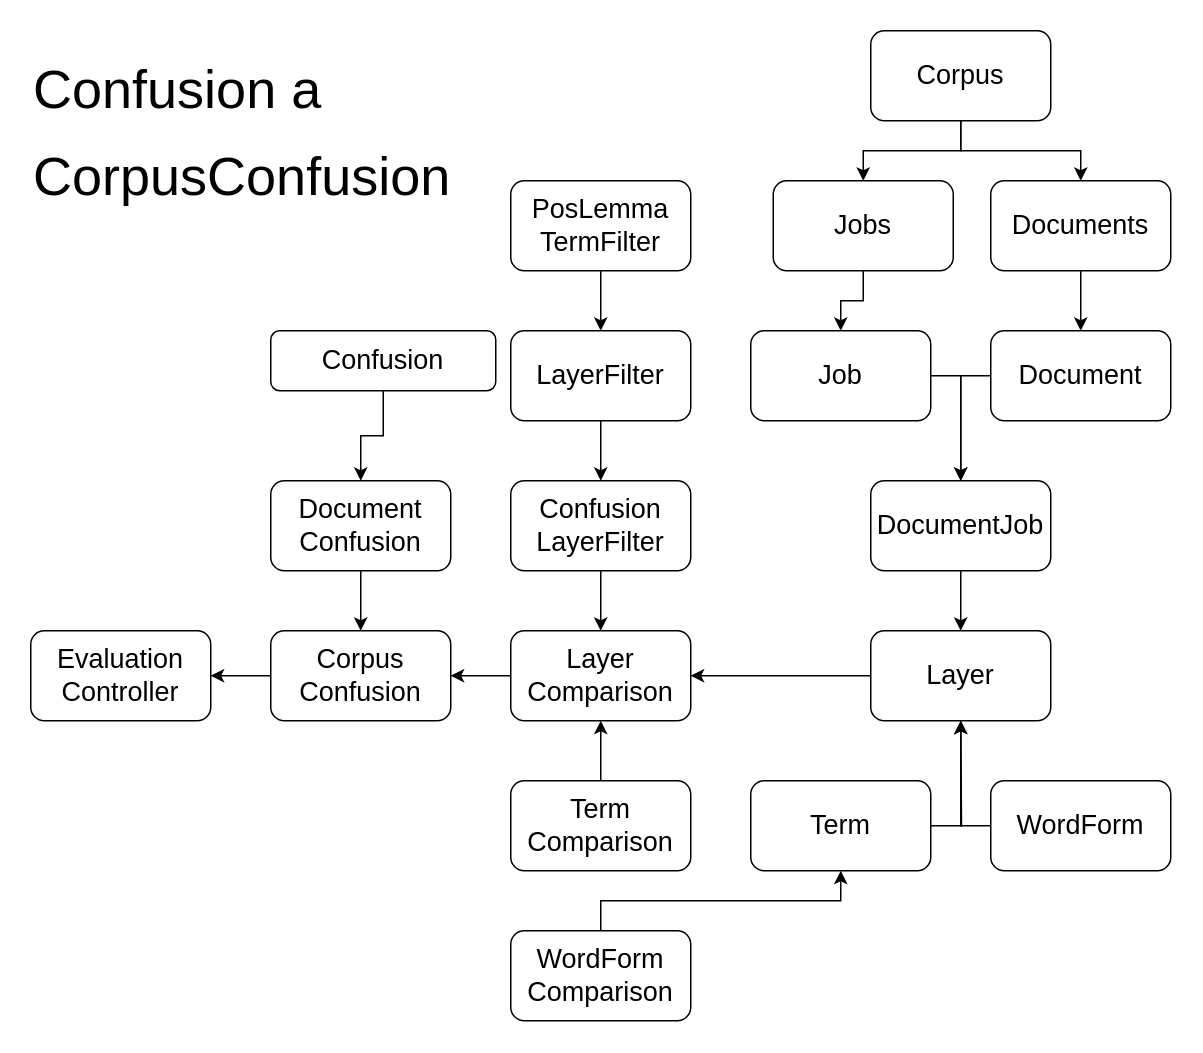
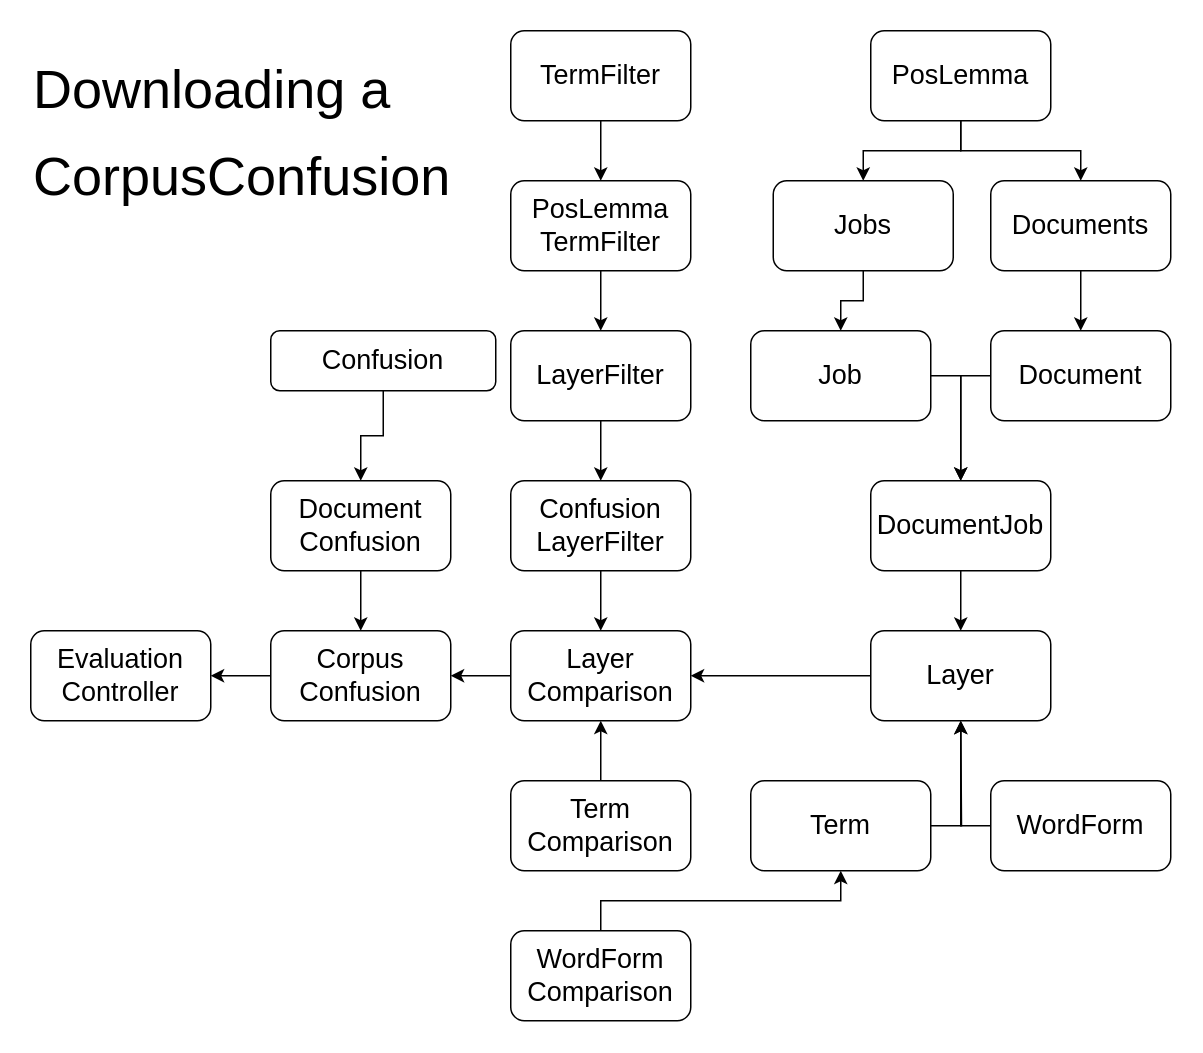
  <mxCell id="0" />
  <mxCell id="1" parent="0" />
  <mxCell id="2" style="edgeStyle=orthogonalEdgeStyle;rounded=0;orthogonalLoop=1;jettySize=auto;html=1;exitX=0;exitY=0.5;exitDx=0;exitDy=0;fontSize=18;" edge="1" parent="1" source="3"><mxGeometry relative="1" as="geometry"><mxPoint x="640" y="320" as="targetPoint" /></mxGeometry></mxCell>
  <mxCell id="3" value="&lt;div style=&quot;font-size: 18px;&quot;&gt;Document&lt;/div&gt;" style="rounded=1;whiteSpace=wrap;html=1;fontSize=18;" parent="1" vertex="1"><mxGeometry x="660" y="220" width="120" height="60" as="geometry" /></mxCell>
  <mxCell id="4" style="edgeStyle=orthogonalEdgeStyle;rounded=0;orthogonalLoop=1;jettySize=auto;html=1;exitX=0.5;exitY=1;exitDx=0;exitDy=0;entryX=0.5;entryY=0;entryDx=0;entryDy=0;fontSize=18;" parent="1" source="6" target="8" edge="1"><mxGeometry relative="1" as="geometry" /></mxCell>
  <mxCell id="5" style="edgeStyle=orthogonalEdgeStyle;rounded=0;orthogonalLoop=1;jettySize=auto;html=1;exitX=0.5;exitY=1;exitDx=0;exitDy=0;entryX=0.5;entryY=0;entryDx=0;entryDy=0;fontSize=18;" parent="1" source="6" target="10" edge="1"><mxGeometry relative="1" as="geometry" /></mxCell>
- <mxCell id="6" value="&lt;div style=&quot;font-size: 18px;&quot;&gt;Corpus&lt;/div&gt;" style="rounded=1;whiteSpace=wrap;html=1;fontSize=18;" parent="1" vertex="1"><mxGeometry x="580" y="20" width="120" height="60" as="geometry" /></mxCell>
+ <mxCell id="6" value="&lt;div style=&quot;font-size: 18px;&quot;&gt;PosLemma&lt;/div&gt;" style="rounded=1;whiteSpace=wrap;html=1;fontSize=18;" parent="1" vertex="1"><mxGeometry x="580" y="20" width="120" height="60" as="geometry" /></mxCell>
  <mxCell id="7" style="edgeStyle=orthogonalEdgeStyle;rounded=0;orthogonalLoop=1;jettySize=auto;html=1;exitX=0.5;exitY=1;exitDx=0;exitDy=0;entryX=0.5;entryY=0;entryDx=0;entryDy=0;fontSize=18;" parent="1" source="8" target="3" edge="1"><mxGeometry relative="1" as="geometry" /></mxCell>
  <mxCell id="8" value="Documents" style="rounded=1;whiteSpace=wrap;html=1;fontSize=18;" parent="1" vertex="1"><mxGeometry x="660" y="120" width="120" height="60" as="geometry" /></mxCell>
  <mxCell id="9" style="edgeStyle=orthogonalEdgeStyle;rounded=0;orthogonalLoop=1;jettySize=auto;html=1;exitX=0.5;exitY=1;exitDx=0;exitDy=0;entryX=0.5;entryY=0;entryDx=0;entryDy=0;fontSize=18;" parent="1" source="10" target="16" edge="1"><mxGeometry relative="1" as="geometry" /></mxCell>
  <mxCell id="10" value="Jobs" style="rounded=1;whiteSpace=wrap;html=1;fontSize=18;" parent="1" vertex="1"><mxGeometry x="515" y="120" width="120" height="60" as="geometry" /></mxCell>
  <mxCell id="11" style="edgeStyle=orthogonalEdgeStyle;rounded=0;orthogonalLoop=1;jettySize=auto;html=1;exitX=0.5;exitY=1;exitDx=0;exitDy=0;entryX=0.5;entryY=0;entryDx=0;entryDy=0;fontSize=18;" edge="1" parent="1" source="12" target="14"><mxGeometry relative="1" as="geometry" /></mxCell>
  <mxCell id="12" value="DocumentJob" style="rounded=1;whiteSpace=wrap;html=1;fontSize=18;" parent="1" vertex="1"><mxGeometry x="580" y="320" width="120" height="60" as="geometry" /></mxCell>
  <mxCell id="13" style="edgeStyle=orthogonalEdgeStyle;rounded=0;orthogonalLoop=1;jettySize=auto;html=1;exitX=0;exitY=0.5;exitDx=0;exitDy=0;fontSize=18;" edge="1" parent="1" source="14" target="29"><mxGeometry relative="1" as="geometry" /></mxCell>
  <mxCell id="14" value="Layer" style="rounded=1;whiteSpace=wrap;html=1;fontSize=18;" parent="1" vertex="1"><mxGeometry x="580" y="420" width="120" height="60" as="geometry" /></mxCell>
  <mxCell id="15" style="edgeStyle=orthogonalEdgeStyle;rounded=0;orthogonalLoop=1;jettySize=auto;html=1;exitX=1;exitY=0.5;exitDx=0;exitDy=0;entryX=0.5;entryY=0;entryDx=0;entryDy=0;fontSize=18;" edge="1" parent="1" source="16" target="12"><mxGeometry relative="1" as="geometry" /></mxCell>
  <mxCell id="16" value="Job" style="rounded=1;whiteSpace=wrap;html=1;fontSize=18;" parent="1" vertex="1"><mxGeometry x="500" y="220" width="120" height="60" as="geometry" /></mxCell>
  <mxCell id="17" style="edgeStyle=orthogonalEdgeStyle;rounded=0;orthogonalLoop=1;jettySize=auto;html=1;exitX=1;exitY=0.5;exitDx=0;exitDy=0;fontSize=18;" edge="1" parent="1" source="18"><mxGeometry relative="1" as="geometry"><mxPoint x="640" y="480" as="targetPoint" /></mxGeometry></mxCell>
  <mxCell id="18" value="Term" style="rounded=1;whiteSpace=wrap;html=1;fontSize=18;" vertex="1" parent="1"><mxGeometry x="500" y="520" width="120" height="60" as="geometry" /></mxCell>
  <mxCell id="19" style="edgeStyle=orthogonalEdgeStyle;rounded=0;orthogonalLoop=1;jettySize=auto;html=1;exitX=0;exitY=0.5;exitDx=0;exitDy=0;entryX=0.5;entryY=1;entryDx=0;entryDy=0;fontSize=18;" edge="1" parent="1" source="20" target="14"><mxGeometry relative="1" as="geometry" /></mxCell>
  <mxCell id="20" value="&lt;div style=&quot;font-size: 18px;&quot;&gt;WordForm&lt;/div&gt;" style="rounded=1;whiteSpace=wrap;html=1;fontSize=18;" vertex="1" parent="1"><mxGeometry x="660" y="520" width="120" height="60" as="geometry" /></mxCell>
  <mxCell id="21" value="&lt;div style=&quot;font-size: 18px;&quot;&gt;Evaluation&lt;/div&gt;&lt;div style=&quot;font-size: 18px;&quot;&gt;Controller&lt;/div&gt;" style="rounded=1;whiteSpace=wrap;html=1;fontSize=18;" vertex="1" parent="1"><mxGeometry x="20" y="420" width="120" height="60" as="geometry" /></mxCell>
  <mxCell id="22" style="edgeStyle=orthogonalEdgeStyle;rounded=0;orthogonalLoop=1;jettySize=auto;html=1;exitX=0;exitY=0.5;exitDx=0;exitDy=0;entryX=1;entryY=0.5;entryDx=0;entryDy=0;fontSize=18;" edge="1" parent="1" source="23" target="21"><mxGeometry relative="1" as="geometry" /></mxCell>
  <mxCell id="23" value="&lt;div style=&quot;font-size: 18px;&quot;&gt;Corpus&lt;/div&gt;&lt;div style=&quot;font-size: 18px;&quot;&gt;Confusion&lt;/div&gt;" style="rounded=1;whiteSpace=wrap;html=1;fontSize=18;" vertex="1" parent="1"><mxGeometry x="180" y="420" width="120" height="60" as="geometry" /></mxCell>
  <mxCell id="24" style="edgeStyle=orthogonalEdgeStyle;rounded=0;orthogonalLoop=1;jettySize=auto;html=1;exitX=0.5;exitY=1;exitDx=0;exitDy=0;entryX=0.5;entryY=0;entryDx=0;entryDy=0;fontSize=18;" edge="1" parent="1" source="25" target="23"><mxGeometry relative="1" as="geometry" /></mxCell>
  <mxCell id="25" value="&lt;div style=&quot;font-size: 18px;&quot;&gt;Document&lt;/div&gt;&lt;div style=&quot;font-size: 18px;&quot;&gt;Confusion&lt;/div&gt;" style="rounded=1;whiteSpace=wrap;html=1;fontSize=18;" vertex="1" parent="1"><mxGeometry x="180" y="320" width="120" height="60" as="geometry" /></mxCell>
  <mxCell id="26" style="edgeStyle=orthogonalEdgeStyle;rounded=0;orthogonalLoop=1;jettySize=auto;html=1;exitX=0.5;exitY=1;exitDx=0;exitDy=0;entryX=0.5;entryY=0;entryDx=0;entryDy=0;fontSize=18;" edge="1" parent="1" source="27" target="25"><mxGeometry relative="1" as="geometry" /></mxCell>
  <mxCell id="27" value="&lt;div style=&quot;font-size: 18px;&quot;&gt;Confusion&lt;/div&gt;" style="rounded=1;whiteSpace=wrap;html=1;fontSize=18;" vertex="1" parent="1"><mxGeometry x="180" y="220" width="150" height="40" as="geometry" /></mxCell>
  <mxCell id="28" style="edgeStyle=orthogonalEdgeStyle;rounded=0;orthogonalLoop=1;jettySize=auto;html=1;exitX=0;exitY=0.5;exitDx=0;exitDy=0;entryX=1;entryY=0.5;entryDx=0;entryDy=0;fontSize=18;" edge="1" parent="1" source="29" target="23"><mxGeometry relative="1" as="geometry" /></mxCell>
  <mxCell id="29" value="&lt;div style=&quot;font-size: 18px;&quot;&gt;Layer&lt;/div&gt;&lt;div style=&quot;font-size: 18px;&quot;&gt;Comparison&lt;br style=&quot;font-size: 18px;&quot;&gt;&lt;/div&gt;" style="rounded=1;whiteSpace=wrap;html=1;fontSize=18;" vertex="1" parent="1"><mxGeometry x="340" y="420" width="120" height="60" as="geometry" /></mxCell>
  <mxCell id="30" style="edgeStyle=orthogonalEdgeStyle;rounded=0;orthogonalLoop=1;jettySize=auto;html=1;exitX=0.5;exitY=1;exitDx=0;exitDy=0;entryX=0.5;entryY=0;entryDx=0;entryDy=0;fontSize=18;" edge="1" parent="1" source="31" target="29"><mxGeometry relative="1" as="geometry" /></mxCell>
  <mxCell id="31" value="&lt;div style=&quot;font-size: 18px;&quot;&gt;Confusion&lt;/div&gt;&lt;div style=&quot;font-size: 18px;&quot;&gt;LayerFilter&lt;br style=&quot;font-size: 18px;&quot;&gt;&lt;/div&gt;" style="rounded=1;whiteSpace=wrap;html=1;fontSize=18;" vertex="1" parent="1"><mxGeometry x="340" y="320" width="120" height="60" as="geometry" /></mxCell>
  <mxCell id="32" style="edgeStyle=orthogonalEdgeStyle;rounded=0;orthogonalLoop=1;jettySize=auto;html=1;exitX=0.5;exitY=1;exitDx=0;exitDy=0;entryX=0.5;entryY=0;entryDx=0;entryDy=0;fontSize=18;" edge="1" parent="1" source="33" target="31"><mxGeometry relative="1" as="geometry" /></mxCell>
  <mxCell id="33" value="LayerFilter" style="rounded=1;whiteSpace=wrap;html=1;fontSize=18;" vertex="1" parent="1"><mxGeometry x="340" y="220" width="120" height="60" as="geometry" /></mxCell>
+ <mxCell id="34" style="edgeStyle=orthogonalEdgeStyle;rounded=0;orthogonalLoop=1;jettySize=auto;html=1;exitX=0.5;exitY=1;exitDx=0;exitDy=0;entryX=0.5;entryY=0;entryDx=0;entryDy=0;fontSize=18;" edge="1" parent="1" source="35" target="37"><mxGeometry relative="1" as="geometry" /></mxCell>
+ <mxCell id="35" value="TermFilter" style="rounded=1;whiteSpace=wrap;html=1;fontSize=18;" vertex="1" parent="1"><mxGeometry x="340" y="20" width="120" height="60" as="geometry" /></mxCell>
  <mxCell id="36" style="edgeStyle=orthogonalEdgeStyle;rounded=0;orthogonalLoop=1;jettySize=auto;html=1;exitX=0.5;exitY=1;exitDx=0;exitDy=0;entryX=0.5;entryY=0;entryDx=0;entryDy=0;fontSize=18;" edge="1" parent="1" source="37" target="33"><mxGeometry relative="1" as="geometry" /></mxCell>
  <mxCell id="37" value="&lt;div style=&quot;font-size: 18px;&quot;&gt;PosLemma&lt;/div&gt;&lt;div style=&quot;font-size: 18px;&quot;&gt;TermFilter&lt;/div&gt;" style="rounded=1;whiteSpace=wrap;html=1;fontSize=18;" vertex="1" parent="1"><mxGeometry x="340" y="120" width="120" height="60" as="geometry" /></mxCell>
  <mxCell id="38" style="edgeStyle=orthogonalEdgeStyle;rounded=0;orthogonalLoop=1;jettySize=auto;html=1;exitX=0.5;exitY=0;exitDx=0;exitDy=0;entryX=0.5;entryY=1;entryDx=0;entryDy=0;fontSize=18;" edge="1" parent="1" source="39" target="29"><mxGeometry relative="1" as="geometry" /></mxCell>
  <mxCell id="39" value="&lt;div style=&quot;font-size: 18px;&quot;&gt;Term&lt;/div&gt;&lt;div style=&quot;font-size: 18px;&quot;&gt;Comparison&lt;/div&gt;" style="rounded=1;whiteSpace=wrap;html=1;fontSize=18;" vertex="1" parent="1"><mxGeometry x="340" y="520" width="120" height="60" as="geometry" /></mxCell>
  <mxCell id="40" style="edgeStyle=orthogonalEdgeStyle;rounded=0;orthogonalLoop=1;jettySize=auto;html=1;exitX=0.5;exitY=0;exitDx=0;exitDy=0;fontSize=18;" edge="1" parent="1" source="41" target="18"><mxGeometry relative="1" as="geometry" /></mxCell>
  <mxCell id="41" value="&lt;div style=&quot;font-size: 18px;&quot;&gt;WordForm&lt;/div&gt;&lt;div style=&quot;font-size: 18px;&quot;&gt;Comparison&lt;br style=&quot;font-size: 18px;&quot;&gt;&lt;/div&gt;" style="rounded=1;whiteSpace=wrap;html=1;fontSize=18;" vertex="1" parent="1"><mxGeometry x="340" y="620" width="120" height="60" as="geometry" /></mxCell>
- <mxCell id="42" value="&lt;font style=&quot;font-size: 48px;&quot;&gt;&lt;font style=&quot;font-size: 36px;&quot;&gt;Confusion a CorpusConfusion&lt;/font&gt;&lt;br&gt;&lt;/font&gt;" style="text;html=1;whiteSpace=wrap;overflow=hidden;rounded=0;" vertex="1" parent="1"><mxGeometry x="20" y="20" width="310" height="180" as="geometry" /></mxCell>
+ <mxCell id="42" value="&lt;font style=&quot;font-size: 48px;&quot;&gt;&lt;font style=&quot;font-size: 36px;&quot;&gt;Downloading a CorpusConfusion&lt;/font&gt;&lt;br&gt;&lt;/font&gt;" style="text;html=1;whiteSpace=wrap;overflow=hidden;rounded=0;" vertex="1" parent="1"><mxGeometry x="20" y="20" width="310" height="180" as="geometry" /></mxCell>
